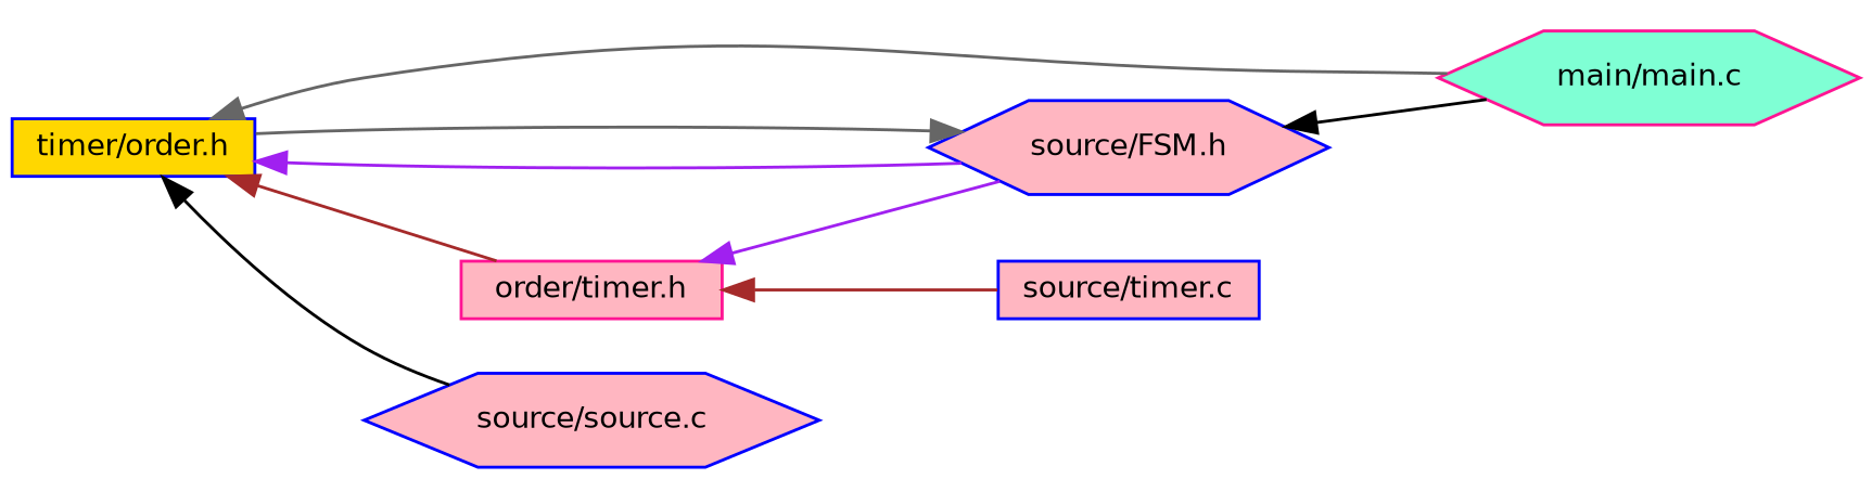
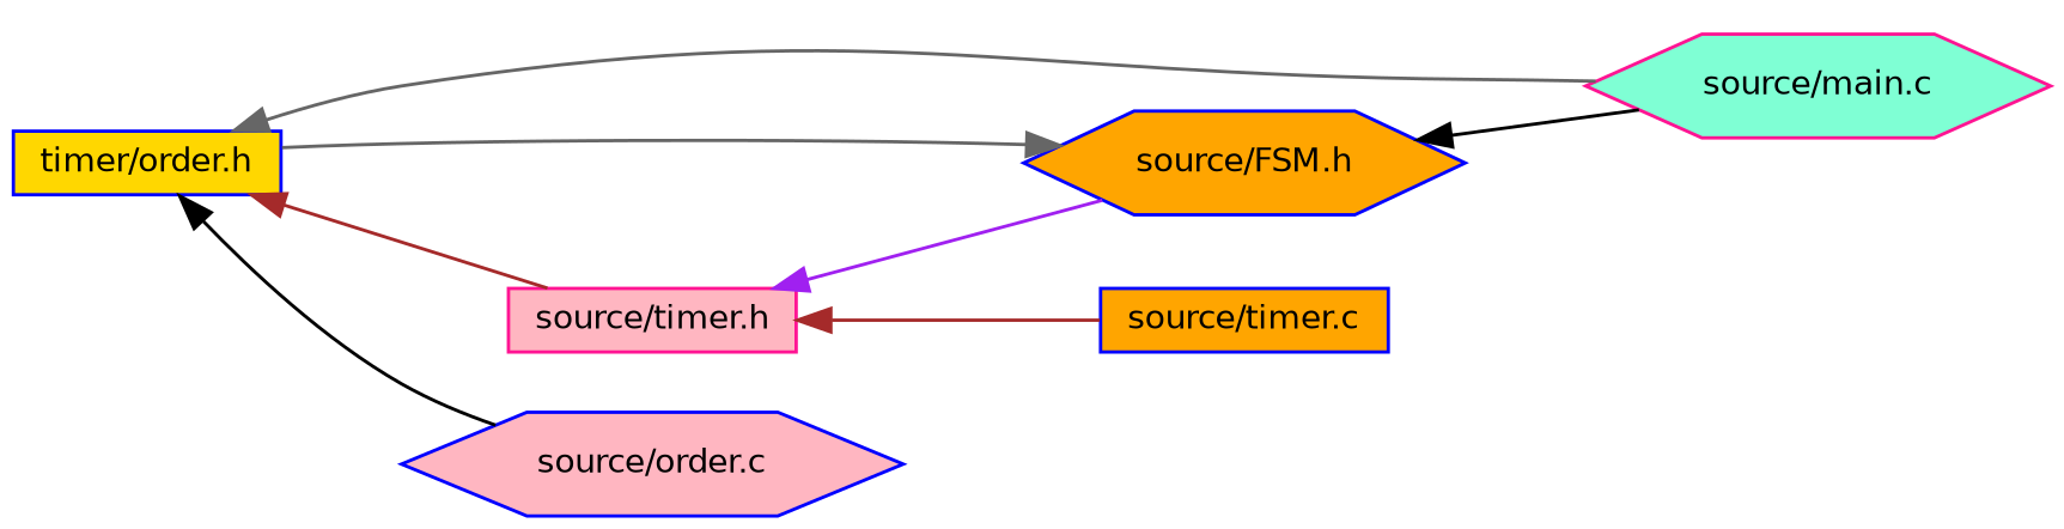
  digraph {
    rankdir=LR
    node [color=blue fillcolor=orange fontname=Helvetica fontsize=10 shape=box style=filled]
    edge [color=purple dir=back fontname=Helvetica fontsize=10 labelfontname=Helvetica labelfontsize=10 style=solid]
    n1 [fillcolor=gold fontcolor=black height=0.2 label="timer/order.h" width=0.4]
-   n2 [fillcolor=lightpink height=0.2 label="source/FSM.h" shape=hexagon width=0.4]
-   n3 [color=deeppink fillcolor=aquamarine height=0.2 label="main/main.c" shape=hexagon width=0.4]
-   n4 [color=deeppink fillcolor=lightpink height=0.2 label="order/timer.h" width=0.4]
-   n5 [fillcolor=lightpink height=0.2 label="source/source.c" shape=hexagon width=0.4]
-   n6 [fillcolor=lightpink height=0.2 label="source/timer.c" width=0.4]
-   n1 -> n2
+   n2 [height=0.2 label="source/FSM.h" shape=hexagon width=0.4]
+   n3 [color=deeppink fillcolor=aquamarine height=0.2 label="source/main.c" shape=hexagon width=0.4]
+   n4 [color=deeppink fillcolor=lightpink height=0.2 label="source/timer.h" width=0.4]
+   n5 [fillcolor=lightpink height=0.2 label="source/order.c" shape=hexagon width=0.4]
+   n6 [height=0.2 label="source/timer.c" width=0.4]
    n1 -> n3 [color=gray40]
    n1 -> n4 [color=brown]
    n1 -> n5 [color=black]
    n2 -> n1 [color=gray40]
    n2 -> n3 [color=black]
    n4 -> n2
    n4 -> n6 [color=brown]
  }
